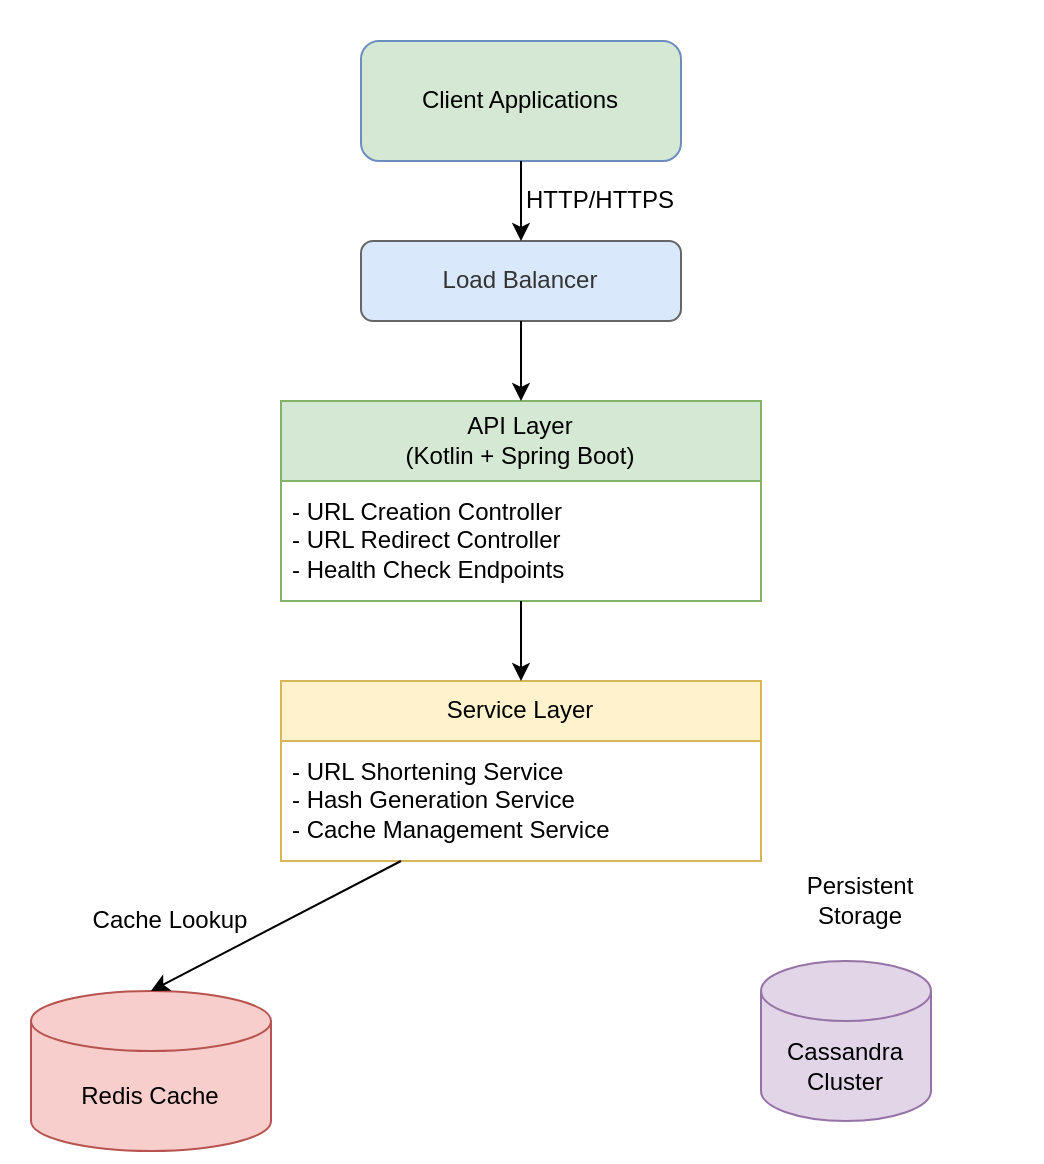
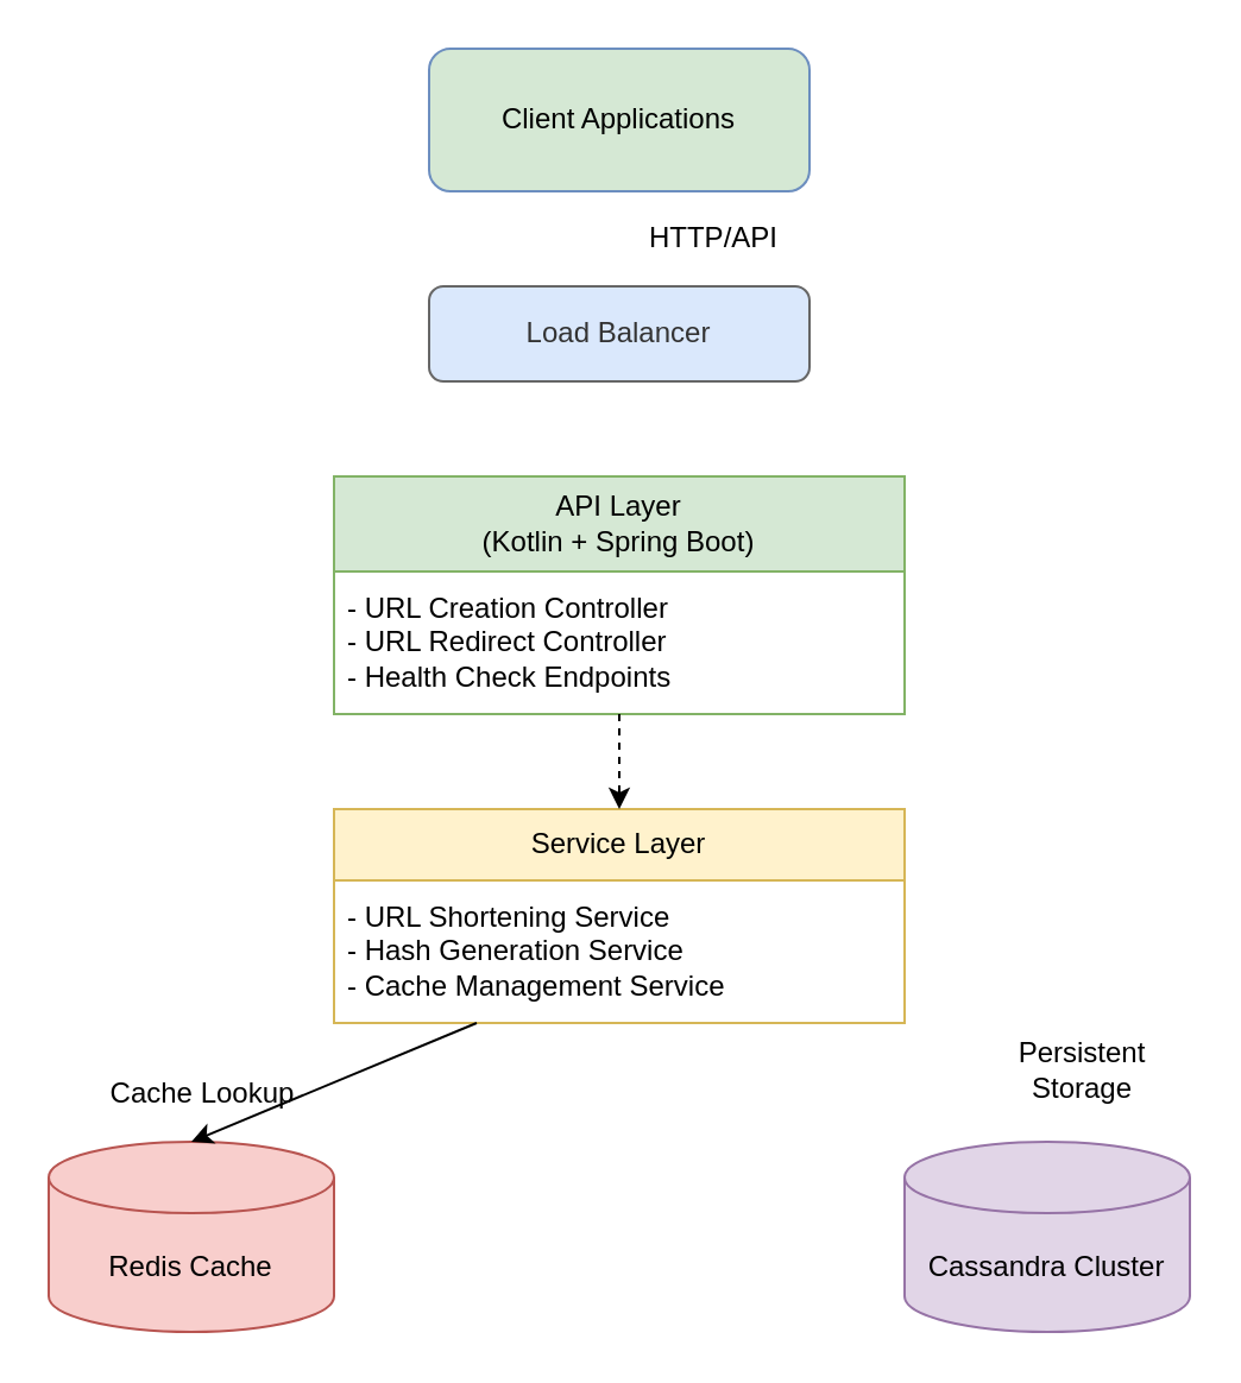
  <mxCell id="0" />
  <mxCell id="1" parent="0" />
  <mxCell id="2" value="Client Applications" style="rounded=1;whiteSpace=wrap;html=1;fontSize=12;glass=0;strokeWidth=1;shadow=0;fillColor=#d5e8d4;strokeColor=#6c8ebf;" vertex="1" parent="1"><mxGeometry x="180" y="20" width="160" height="60" as="geometry" /></mxCell>
  <mxCell id="3" value="Load Balancer" style="rounded=1;whiteSpace=wrap;html=1;fontSize=12;glass=0;strokeWidth=1;shadow=0;fillColor=#dae8fc;strokeColor=#666666;fontColor=#333333;" vertex="1" parent="1"><mxGeometry x="180" y="120" width="160" height="40" as="geometry" /></mxCell>
  <mxCell id="4" value="API Layer&#10;(Kotlin + Spring Boot)" style="swimlane;fontStyle=0;childLayout=stackLayout;horizontal=1;startSize=40;horizontalStack=0;resizeParent=1;resizeParentMax=0;resizeLast=0;collapsible=1;marginBottom=0;whiteSpace=wrap;html=1;fillColor=#d5e8d4;strokeColor=#82b366;" vertex="1" parent="1"><mxGeometry x="140" y="200" width="240" height="100" as="geometry" /></mxCell>
  <mxCell id="5" value="- URL Creation Controller&#10;- URL Redirect Controller&#10;- Health Check Endpoints" style="text;strokeColor=none;fillColor=none;align=left;verticalAlign=middle;spacingLeft=4;spacingRight=4;overflow=hidden;points=[[0,0.5],[1,0.5]];portConstraint=eastwest;rotatable=0;whiteSpace=wrap;html=1;" vertex="1" parent="4"><mxGeometry y="40" width="240" height="60" as="geometry" /></mxCell>
  <mxCell id="6" value="Service Layer" style="swimlane;fontStyle=0;childLayout=stackLayout;horizontal=1;startSize=30;horizontalStack=0;resizeParent=1;resizeParentMax=0;resizeLast=0;collapsible=1;marginBottom=0;whiteSpace=wrap;html=1;fillColor=#fff2cc;strokeColor=#d6b656;" vertex="1" parent="1"><mxGeometry x="140" y="340" width="240" height="90" as="geometry" /></mxCell>
  <mxCell id="7" value="- URL Shortening Service&#10;- Hash Generation Service&#10;- Cache Management Service" style="text;strokeColor=none;fillColor=none;align=left;verticalAlign=middle;spacingLeft=4;spacingRight=4;overflow=hidden;points=[[0,0.5],[1,0.5]];portConstraint=eastwest;rotatable=0;whiteSpace=wrap;html=1;" vertex="1" parent="6"><mxGeometry y="30" width="240" height="60" as="geometry" /></mxCell>
- <mxCell id="8" value="Redis Cache" style="shape=cylinder3;whiteSpace=wrap;html=1;boundedLbl=1;backgroundOutline=1;size=15;fillColor=#f8cecc;strokeColor=#b85450;" vertex="1" parent="1"><mxGeometry x="15" y="495" width="120" height="80" as="geometry" /></mxCell>
- <mxCell id="9" value="Cassandra Cluster" style="shape=cylinder3;whiteSpace=wrap;html=1;boundedLbl=1;backgroundOutline=1;size=15;fillColor=#e1d5e7;strokeColor=#9673a6;" vertex="1" parent="1"><mxGeometry x="380" y="480" width="85" height="80" as="geometry" /></mxCell>
- <mxCell id="10" value="" style="endArrow=classic;html=1;rounded=0;exitX=0.5;exitY=1;exitDx=0;exitDy=0;entryX=0.5;entryY=0;entryDx=0;entryDy=0;" edge="1" parent="1" source="2" target="3"><mxGeometry width="50" height="50" relative="1" as="geometry" /></mxCell>
- <mxCell id="11" value="" style="endArrow=classic;html=1;rounded=0;exitX=0.5;exitY=1;exitDx=0;exitDy=0;entryX=0.5;entryY=0;entryDx=0;entryDy=0;" edge="1" parent="1" source="3" target="4"><mxGeometry width="50" height="50" relative="1" as="geometry" /></mxCell>
- <mxCell id="12" value="" style="endArrow=classic;html=1;rounded=0;exitX=0.5;exitY=1;exitDx=0;exitDy=0;entryX=0.5;entryY=0;entryDx=0;entryDy=0;" edge="1" parent="1" source="4" target="6"><mxGeometry width="50" height="50" relative="1" as="geometry" /></mxCell>
+ <mxCell id="8" value="Redis Cache" style="shape=cylinder3;whiteSpace=wrap;html=1;boundedLbl=1;backgroundOutline=1;size=15;fillColor=#f8cecc;strokeColor=#b85450;" vertex="1" parent="1"><mxGeometry x="20" y="480" width="120" height="80" as="geometry" /></mxCell>
+ <mxCell id="9" value="Cassandra Cluster" style="shape=cylinder3;whiteSpace=wrap;html=1;boundedLbl=1;backgroundOutline=1;size=15;fillColor=#e1d5e7;strokeColor=#9673a6;" vertex="1" parent="1"><mxGeometry x="380" y="480" width="120" height="80" as="geometry" /></mxCell>
+ <mxCell id="12" value="" style="endArrow=classic;html=1;rounded=0;exitX=0.5;exitY=1;exitDx=0;exitDy=0;entryX=0.5;entryY=0;entryDx=0;entryDy=0;dashed=1;" edge="1" parent="1" source="4" target="6"><mxGeometry width="50" height="50" relative="1" as="geometry" /></mxCell>
  <mxCell id="13" value="" style="endArrow=classic;html=1;rounded=0;exitX=0.25;exitY=1;exitDx=0;exitDy=0;entryX=0.5;entryY=0;entryDx=0;entryDy=0;entryPerimeter=0;" edge="1" parent="1" source="6" target="8"><mxGeometry width="50" height="50" relative="1" as="geometry" /></mxCell>
- <mxCell id="14" value="HTTP/HTTPS" style="text;html=1;strokeColor=none;fillColor=none;align=center;verticalAlign=middle;whiteSpace=wrap;rounded=0;" vertex="1" parent="1"><mxGeometry x="260" y="90" width="80" height="20" as="geometry" /></mxCell>
+ <mxCell id="14" value="HTTP/API" style="text;html=1;strokeColor=none;fillColor=none;align=center;verticalAlign=middle;whiteSpace=wrap;rounded=0;" vertex="1" parent="1"><mxGeometry x="260" y="90" width="80" height="20" as="geometry" /></mxCell>
  <mxCell id="15" value="Cache Lookup" style="text;html=1;strokeColor=none;fillColor=none;align=center;verticalAlign=middle;whiteSpace=wrap;rounded=0;" vertex="1" parent="1"><mxGeometry x="45" y="450" width="80" height="20" as="geometry" /></mxCell>
- <mxCell id="16" value="Persistent Storage" style="text;html=1;strokeColor=none;fillColor=none;align=center;verticalAlign=middle;whiteSpace=wrap;rounded=0;" vertex="1" parent="1"><mxGeometry x="380" y="440" width="100" height="20" as="geometry" /></mxCell>
+ <mxCell id="16" value="Persistent Storage" style="text;html=1;strokeColor=none;fillColor=none;align=center;verticalAlign=middle;whiteSpace=wrap;rounded=0;" vertex="1" parent="1"><mxGeometry x="405" y="440" width="100" height="20" as="geometry" /></mxCell>
